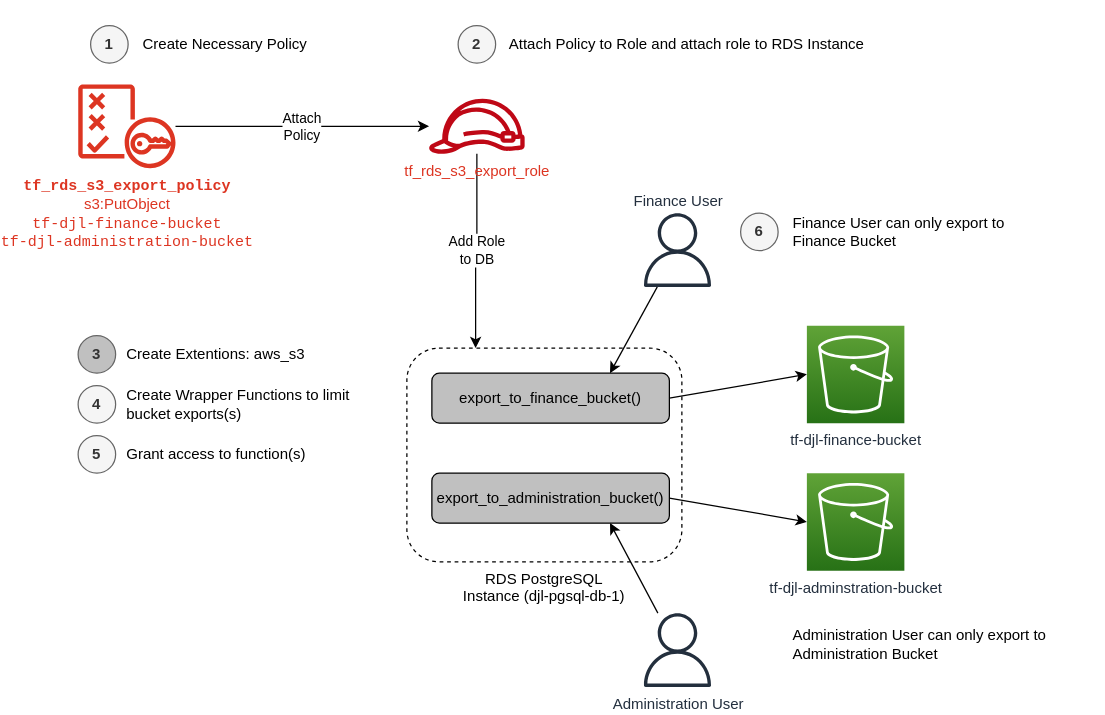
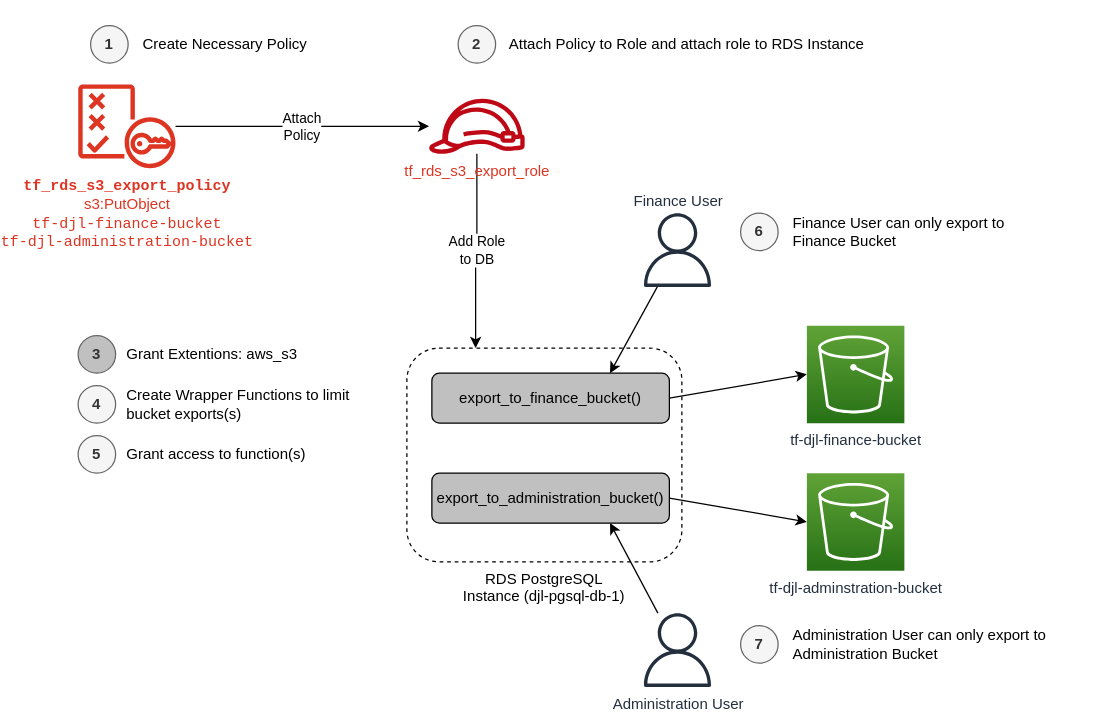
  <mxCell id="0" />
  <mxCell id="1" parent="0" />
  <mxCell id="2" value="RDS PostgreSQL &lt;br&gt;Instance (djl-pgsql-db-1)" style="rounded=1;whiteSpace=wrap;html=1;fontColor=#000000;fillColor=none;dashed=1;labelPosition=center;verticalLabelPosition=bottom;align=center;verticalAlign=top;" vertex="1" parent="1"><mxGeometry x="283" y="278" width="220" height="171" as="geometry" /></mxCell>
  <mxCell id="3" value="&lt;font color=&quot;#000000&quot;&gt;Add Role &lt;br&gt;to DB&lt;/font&gt;" style="edgeStyle=orthogonalEdgeStyle;rounded=0;orthogonalLoop=1;jettySize=auto;html=1;fontColor=#DD3522;entryX=0.25;entryY=0;entryDx=0;entryDy=0;" edge="1" parent="1" source="4" target="2"><mxGeometry relative="1" as="geometry" /></mxCell>
  <mxCell id="4" value="&lt;font color=&quot;#dd3522&quot;&gt;tf_rds_s3_export_role&lt;/font&gt;" style="sketch=0;outlineConnect=0;fontColor=#232F3E;gradientColor=none;fillColor=#BF0816;strokeColor=none;dashed=0;verticalLabelPosition=bottom;verticalAlign=top;align=center;html=1;fontSize=12;fontStyle=0;aspect=fixed;pointerEvents=1;shape=mxgraph.aws4.role;" vertex="1" parent="1"><mxGeometry x="300" y="78.5" width="78" height="44" as="geometry" /></mxCell>
  <mxCell id="5" value="&lt;font color=&quot;#000000&quot;&gt;Attach&lt;br&gt;Policy&lt;/font&gt;" style="edgeStyle=orthogonalEdgeStyle;rounded=0;orthogonalLoop=1;jettySize=auto;html=1;fontColor=#DD3522;" edge="1" parent="1" source="6" target="4"><mxGeometry relative="1" as="geometry" /></mxCell>
  <mxCell id="6" value="&lt;span style=&quot;background-color: rgb(255 , 255 , 255)&quot;&gt;&lt;font color=&quot;#dd3522&quot;&gt;&lt;font face=&quot;ui-monospace, SFMono-Regular, SF Mono, Menlo, Consolas, Liberation Mono, monospace&quot;&gt;&lt;b&gt;tf_rds_s3_export_policy&lt;/b&gt;&lt;br&gt;&lt;/font&gt;s3:PutObject&lt;br&gt;&lt;font face=&quot;ui-monospace, SFMono-Regular, SF Mono, Menlo, Consolas, Liberation Mono, monospace&quot;&gt;tf-djl-finance-bucket&lt;br&gt;tf-djl-administration-bucket&lt;br&gt;&lt;/font&gt;&lt;/font&gt;&lt;br&gt;&lt;/span&gt;" style="sketch=0;outlineConnect=0;fillColor=#DD3522;strokeColor=#b85450;dashed=0;verticalLabelPosition=bottom;verticalAlign=top;align=center;html=1;fontSize=12;fontStyle=0;aspect=fixed;pointerEvents=1;shape=mxgraph.aws4.policy;" vertex="1" parent="1"><mxGeometry x="20" y="67" width="78" height="67" as="geometry" /></mxCell>
  <mxCell id="7" value="tf-djl-finance-bucket" style="sketch=0;points=[[0,0,0],[0.25,0,0],[0.5,0,0],[0.75,0,0],[1,0,0],[0,1,0],[0.25,1,0],[0.5,1,0],[0.75,1,0],[1,1,0],[0,0.25,0],[0,0.5,0],[0,0.75,0],[1,0.25,0],[1,0.5,0],[1,0.75,0]];outlineConnect=0;fontColor=#232F3E;gradientColor=#60A337;gradientDirection=north;fillColor=#277116;strokeColor=#ffffff;dashed=0;verticalLabelPosition=bottom;verticalAlign=top;align=center;html=1;fontSize=12;fontStyle=0;aspect=fixed;shape=mxgraph.aws4.resourceIcon;resIcon=mxgraph.aws4.s3;" vertex="1" parent="1"><mxGeometry x="603" y="260" width="78" height="78" as="geometry" /></mxCell>
  <mxCell id="8" value="tf-djl-adminstration-bucket" style="sketch=0;points=[[0,0,0],[0.25,0,0],[0.5,0,0],[0.75,0,0],[1,0,0],[0,1,0],[0.25,1,0],[0.5,1,0],[0.75,1,0],[1,1,0],[0,0.25,0],[0,0.5,0],[0,0.75,0],[1,0.25,0],[1,0.5,0],[1,0.75,0]];outlineConnect=0;fontColor=#232F3E;gradientColor=#60A337;gradientDirection=north;fillColor=#277116;strokeColor=#ffffff;dashed=0;verticalLabelPosition=bottom;verticalAlign=top;align=center;html=1;fontSize=12;fontStyle=0;aspect=fixed;shape=mxgraph.aws4.resourceIcon;resIcon=mxgraph.aws4.s3;" vertex="1" parent="1"><mxGeometry x="603" y="378" width="78" height="78" as="geometry" /></mxCell>
  <mxCell id="9" style="edgeStyle=none;rounded=0;orthogonalLoop=1;jettySize=auto;html=1;exitX=1;exitY=0.5;exitDx=0;exitDy=0;entryX=0;entryY=0.5;entryDx=0;entryDy=0;entryPerimeter=0;fontColor=#000000;" edge="1" parent="1" source="10" target="7"><mxGeometry relative="1" as="geometry" /></mxCell>
  <mxCell id="10" value="export_to_finance_bucket()" style="rounded=1;whiteSpace=wrap;html=1;fontColor=#000000;fillColor=#C0C0C0;" vertex="1" parent="1"><mxGeometry x="303" y="298" width="190" height="40" as="geometry" /></mxCell>
  <mxCell id="11" style="edgeStyle=none;rounded=0;orthogonalLoop=1;jettySize=auto;html=1;exitX=1;exitY=0.5;exitDx=0;exitDy=0;entryX=0;entryY=0.5;entryDx=0;entryDy=0;entryPerimeter=0;fontColor=#000000;" edge="1" parent="1" source="12" target="8"><mxGeometry relative="1" as="geometry" /></mxCell>
  <mxCell id="12" value="export_to_administration_bucket()" style="rounded=1;whiteSpace=wrap;html=1;fontColor=#000000;fillColor=#C0C0C0;" vertex="1" parent="1"><mxGeometry x="303" y="378" width="190" height="40" as="geometry" /></mxCell>
  <mxCell id="13" style="edgeStyle=none;rounded=0;orthogonalLoop=1;jettySize=auto;html=1;entryX=0.75;entryY=0;entryDx=0;entryDy=0;fontColor=#000000;" edge="1" parent="1" source="14" target="10"><mxGeometry relative="1" as="geometry" /></mxCell>
  <mxCell id="14" value="Finance User" style="sketch=0;outlineConnect=0;fontColor=#232F3E;gradientColor=none;fillColor=#232F3D;strokeColor=none;dashed=0;verticalLabelPosition=top;verticalAlign=bottom;align=center;html=1;fontSize=12;fontStyle=0;aspect=fixed;pointerEvents=1;shape=mxgraph.aws4.user;labelPosition=center;" vertex="1" parent="1"><mxGeometry x="470" y="170" width="59" height="59" as="geometry" /></mxCell>
  <mxCell id="15" style="edgeStyle=none;rounded=0;orthogonalLoop=1;jettySize=auto;html=1;entryX=0.75;entryY=1;entryDx=0;entryDy=0;fontColor=#000000;" edge="1" parent="1" source="16" target="12"><mxGeometry relative="1" as="geometry" /></mxCell>
  <mxCell id="16" value="Administration User" style="sketch=0;outlineConnect=0;fontColor=#232F3E;gradientColor=none;fillColor=#232F3D;strokeColor=none;dashed=0;verticalLabelPosition=bottom;verticalAlign=top;align=center;html=1;fontSize=12;fontStyle=0;aspect=fixed;pointerEvents=1;shape=mxgraph.aws4.user;" vertex="1" parent="1"><mxGeometry x="470" y="490" width="59" height="59" as="geometry" /></mxCell>
  <mxCell id="17" value="&lt;b&gt;1&lt;/b&gt;" style="ellipse;whiteSpace=wrap;html=1;aspect=fixed;fontColor=#333333;fillColor=#f5f5f5;strokeColor=#666666;" vertex="1" parent="1"><mxGeometry x="30" y="20" width="30" height="30" as="geometry" /></mxCell>
  <mxCell id="18" value="&lt;b&gt;2&lt;/b&gt;" style="ellipse;whiteSpace=wrap;html=1;aspect=fixed;fontColor=#333333;fillColor=#f5f5f5;strokeColor=#666666;" vertex="1" parent="1"><mxGeometry x="324" y="20" width="30" height="30" as="geometry" /></mxCell>
  <mxCell id="19" value="&lt;b&gt;3&lt;/b&gt;" style="ellipse;whiteSpace=wrap;html=1;aspect=fixed;fontColor=#333333;fillColor=#c0c0c0;strokeColor=#666666;" vertex="1" parent="1"><mxGeometry x="20" y="268" width="30" height="30" as="geometry" /></mxCell>
  <mxCell id="20" value="&lt;b&gt;4&lt;/b&gt;" style="ellipse;whiteSpace=wrap;html=1;aspect=fixed;fontColor=#333333;fillColor=#f5f5f5;strokeColor=#666666;" vertex="1" parent="1"><mxGeometry x="20" y="308" width="30" height="30" as="geometry" /></mxCell>
  <mxCell id="21" value="&lt;b&gt;5&lt;/b&gt;" style="ellipse;whiteSpace=wrap;html=1;aspect=fixed;fontColor=#333333;fillColor=#f5f5f5;strokeColor=#666666;" vertex="1" parent="1"><mxGeometry x="20" y="348" width="30" height="30" as="geometry" /></mxCell>
  <mxCell id="22" value="&lt;b&gt;6&lt;/b&gt;" style="ellipse;whiteSpace=wrap;html=1;aspect=fixed;fontColor=#333333;fillColor=#f5f5f5;strokeColor=#666666;" vertex="1" parent="1"><mxGeometry x="550" y="170" width="30" height="30" as="geometry" /></mxCell>
+ <mxCell id="23" value="&lt;b&gt;7&lt;/b&gt;" style="ellipse;whiteSpace=wrap;html=1;aspect=fixed;fontColor=#333333;fillColor=#f5f5f5;strokeColor=#666666;" vertex="1" parent="1"><mxGeometry x="550" y="500" width="30" height="30" as="geometry" /></mxCell>
  <mxCell id="24" value="Create Necessary Policy" style="text;html=1;strokeColor=none;fillColor=none;align=left;verticalAlign=middle;whiteSpace=wrap;rounded=0;fontColor=#000000;" vertex="1" parent="1"><mxGeometry x="70" y="20" width="140" height="30" as="geometry" /></mxCell>
  <mxCell id="25" value="Attach Policy to Role and attach role to RDS Instance" style="text;html=1;strokeColor=none;fillColor=none;align=left;verticalAlign=middle;whiteSpace=wrap;rounded=0;fontColor=#000000;" vertex="1" parent="1"><mxGeometry x="363" y="20" width="297" height="30" as="geometry" /></mxCell>
- <mxCell id="26" value="Create Extentions: aws_s3" style="text;html=1;strokeColor=none;fillColor=none;align=left;verticalAlign=middle;whiteSpace=wrap;rounded=0;fontColor=#000000;" vertex="1" parent="1"><mxGeometry x="57" y="268" width="223" height="30" as="geometry" /></mxCell>
+ <mxCell id="26" value="Grant Extentions: aws_s3" style="text;html=1;strokeColor=none;fillColor=none;align=left;verticalAlign=middle;whiteSpace=wrap;rounded=0;fontColor=#000000;" vertex="1" parent="1"><mxGeometry x="57" y="268" width="223" height="30" as="geometry" /></mxCell>
  <mxCell id="27" value="Create Wrapper Functions to limit bucket exports(s)" style="text;html=1;strokeColor=none;fillColor=none;align=left;verticalAlign=middle;whiteSpace=wrap;rounded=0;fontColor=#000000;" vertex="1" parent="1"><mxGeometry x="57" y="308" width="203" height="30" as="geometry" /></mxCell>
  <mxCell id="28" value="Grant access to function(s)" style="text;html=1;strokeColor=none;fillColor=none;align=left;verticalAlign=middle;whiteSpace=wrap;rounded=0;fontColor=#000000;" vertex="1" parent="1"><mxGeometry x="57" y="348" width="203" height="30" as="geometry" /></mxCell>
  <mxCell id="29" value="Finance User can only export to Finance Bucket" style="text;html=1;strokeColor=none;fillColor=none;align=left;verticalAlign=middle;whiteSpace=wrap;rounded=0;fontColor=#000000;" vertex="1" parent="1"><mxGeometry x="590" y="170" width="210" height="30" as="geometry" /></mxCell>
  <mxCell id="30" value="Administration User can only export to Administration Bucket" style="text;html=1;strokeColor=none;fillColor=none;align=left;verticalAlign=middle;whiteSpace=wrap;rounded=0;fontColor=#000000;" vertex="1" parent="1"><mxGeometry x="590" y="500" width="230" height="30" as="geometry" /></mxCell>
